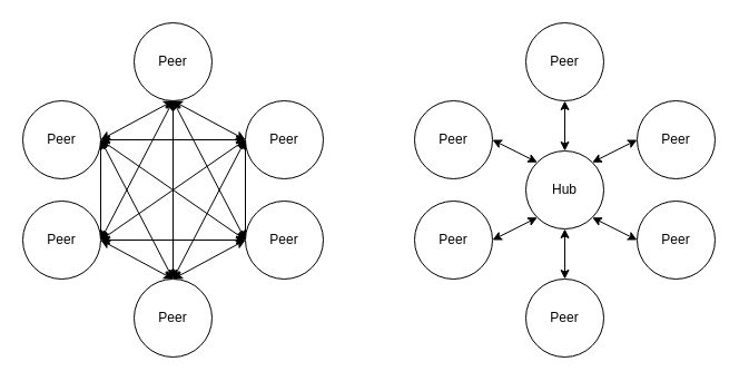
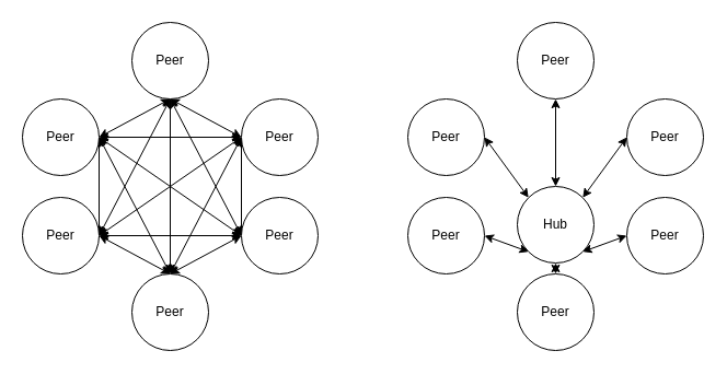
  <mxCell id="0" />
  <mxCell id="1" parent="0" />
  <mxCell id="2" style="edgeStyle=none;rounded=0;orthogonalLoop=1;jettySize=auto;html=1;exitX=0.5;exitY=1;exitDx=0;exitDy=0;entryX=0;entryY=0.5;entryDx=0;entryDy=0;startArrow=classic;startFill=1;" parent="1" source="5" target="19" edge="1"><mxGeometry relative="1" as="geometry" /></mxCell>
  <mxCell id="3" style="rounded=0;orthogonalLoop=1;jettySize=auto;html=1;exitX=0.5;exitY=1;exitDx=0;exitDy=0;entryX=0;entryY=0.5;entryDx=0;entryDy=0;startArrow=classic;startFill=1;" edge="1" parent="1" source="5" target="22"><mxGeometry relative="1" as="geometry" /></mxCell>
  <mxCell id="4" style="edgeStyle=none;rounded=0;orthogonalLoop=1;jettySize=auto;html=1;exitX=0.5;exitY=1;exitDx=0;exitDy=0;" edge="1" parent="1" source="5"><mxGeometry relative="1" as="geometry"><mxPoint x="155" y="250" as="targetPoint" /></mxGeometry></mxCell>
  <mxCell id="5" value="Peer" style="ellipse;whiteSpace=wrap;html=1;aspect=fixed;" parent="1" vertex="1"><mxGeometry x="120" y="20" width="70" height="70" as="geometry" /></mxCell>
  <mxCell id="6" style="edgeStyle=none;rounded=0;orthogonalLoop=1;jettySize=auto;html=1;exitX=0.5;exitY=0;exitDx=0;exitDy=0;entryX=1;entryY=0.5;entryDx=0;entryDy=0;startArrow=classic;startFill=1;" edge="1" parent="1" source="7" target="15"><mxGeometry relative="1" as="geometry" /></mxCell>
  <mxCell id="7" value="Peer" style="ellipse;whiteSpace=wrap;html=1;aspect=fixed;" parent="1" vertex="1"><mxGeometry x="120" y="250" width="70" height="70" as="geometry" /></mxCell>
  <mxCell id="8" style="edgeStyle=none;rounded=0;orthogonalLoop=1;jettySize=auto;html=1;exitX=1;exitY=0.5;exitDx=0;exitDy=0;entryX=0.5;entryY=1;entryDx=0;entryDy=0;startArrow=classic;startFill=1;" parent="1" source="13" target="5" edge="1"><mxGeometry relative="1" as="geometry" /></mxCell>
  <mxCell id="9" style="edgeStyle=none;rounded=0;orthogonalLoop=1;jettySize=auto;html=1;exitX=1;exitY=0.5;exitDx=0;exitDy=0;entryX=0;entryY=0.5;entryDx=0;entryDy=0;startArrow=classic;startFill=1;" parent="1" source="13" target="19" edge="1"><mxGeometry relative="1" as="geometry" /></mxCell>
  <mxCell id="10" style="edgeStyle=none;rounded=0;orthogonalLoop=1;jettySize=auto;html=1;exitX=1;exitY=0.5;exitDx=0;exitDy=0;entryX=0;entryY=0.5;entryDx=0;entryDy=0;startArrow=classic;startFill=1;" parent="1" source="13" target="22" edge="1"><mxGeometry relative="1" as="geometry" /></mxCell>
  <mxCell id="11" style="edgeStyle=none;rounded=0;orthogonalLoop=1;jettySize=auto;html=1;exitX=1;exitY=0.5;exitDx=0;exitDy=0;entryX=0.5;entryY=0;entryDx=0;entryDy=0;startArrow=classic;startFill=1;" parent="1" source="13" target="7" edge="1"><mxGeometry relative="1" as="geometry" /></mxCell>
  <mxCell id="12" style="edgeStyle=none;rounded=0;orthogonalLoop=1;jettySize=auto;html=1;exitX=1;exitY=0.5;exitDx=0;exitDy=0;entryX=1;entryY=0.5;entryDx=0;entryDy=0;startArrow=classic;startFill=1;" parent="1" source="13" target="15" edge="1"><mxGeometry relative="1" as="geometry" /></mxCell>
  <mxCell id="13" value="Peer" style="ellipse;whiteSpace=wrap;html=1;aspect=fixed;" parent="1" vertex="1"><mxGeometry x="20" y="90" width="70" height="70" as="geometry" /></mxCell>
  <mxCell id="14" style="edgeStyle=none;rounded=0;orthogonalLoop=1;jettySize=auto;html=1;exitX=1;exitY=0.5;exitDx=0;exitDy=0;entryX=0.5;entryY=1;entryDx=0;entryDy=0;startArrow=classic;startFill=1;" edge="1" parent="1" source="15" target="5"><mxGeometry relative="1" as="geometry" /></mxCell>
  <mxCell id="15" value="Peer" style="ellipse;whiteSpace=wrap;html=1;aspect=fixed;direction=east;" parent="1" vertex="1"><mxGeometry x="20" y="180" width="70" height="70" as="geometry" /></mxCell>
  <mxCell id="16" style="edgeStyle=none;rounded=0;orthogonalLoop=1;jettySize=auto;html=1;exitX=0;exitY=0.5;exitDx=0;exitDy=0;entryX=0;entryY=0.5;entryDx=0;entryDy=0;startArrow=classic;startFill=1;" edge="1" parent="1" source="19" target="22"><mxGeometry relative="1" as="geometry" /></mxCell>
  <mxCell id="17" style="edgeStyle=none;rounded=0;orthogonalLoop=1;jettySize=auto;html=1;exitX=0;exitY=0.5;exitDx=0;exitDy=0;entryX=0.5;entryY=0;entryDx=0;entryDy=0;startArrow=classic;startFill=1;" edge="1" parent="1" source="19" target="7"><mxGeometry relative="1" as="geometry" /></mxCell>
  <mxCell id="18" style="edgeStyle=none;rounded=0;orthogonalLoop=1;jettySize=auto;html=1;exitX=0;exitY=0.5;exitDx=0;exitDy=0;entryX=1;entryY=0.5;entryDx=0;entryDy=0;startArrow=classic;startFill=1;" edge="1" parent="1" source="19" target="15"><mxGeometry relative="1" as="geometry" /></mxCell>
  <mxCell id="19" value="Peer" style="ellipse;whiteSpace=wrap;html=1;aspect=fixed;" parent="1" vertex="1"><mxGeometry x="220" y="90" width="70" height="70" as="geometry" /></mxCell>
  <mxCell id="20" style="edgeStyle=none;rounded=0;orthogonalLoop=1;jettySize=auto;html=1;exitX=0;exitY=0.5;exitDx=0;exitDy=0;entryX=0.5;entryY=0;entryDx=0;entryDy=0;startArrow=classic;startFill=1;" edge="1" parent="1" source="22" target="7"><mxGeometry relative="1" as="geometry" /></mxCell>
  <mxCell id="21" style="edgeStyle=none;rounded=0;orthogonalLoop=1;jettySize=auto;html=1;exitX=0;exitY=0.5;exitDx=0;exitDy=0;entryX=1;entryY=0.5;entryDx=0;entryDy=0;startArrow=classic;startFill=1;" edge="1" parent="1" source="22" target="15"><mxGeometry relative="1" as="geometry" /></mxCell>
  <mxCell id="22" value="Peer" style="ellipse;whiteSpace=wrap;html=1;aspect=fixed;" parent="1" vertex="1"><mxGeometry x="220" y="180" width="70" height="70" as="geometry" /></mxCell>
  <mxCell id="23" value="Peer" style="ellipse;whiteSpace=wrap;html=1;aspect=fixed;" vertex="1" parent="1"><mxGeometry x="472" y="20" width="70" height="70" as="geometry" /></mxCell>
  <mxCell id="24" value="Peer" style="ellipse;whiteSpace=wrap;html=1;aspect=fixed;" vertex="1" parent="1"><mxGeometry x="472" y="250" width="70" height="70" as="geometry" /></mxCell>
  <mxCell id="25" value="Peer" style="ellipse;whiteSpace=wrap;html=1;aspect=fixed;" vertex="1" parent="1"><mxGeometry x="372" y="90" width="70" height="70" as="geometry" /></mxCell>
  <mxCell id="26" value="Peer" style="ellipse;whiteSpace=wrap;html=1;aspect=fixed;direction=east;" vertex="1" parent="1"><mxGeometry x="372" y="180" width="70" height="70" as="geometry" /></mxCell>
  <mxCell id="27" value="Peer" style="ellipse;whiteSpace=wrap;html=1;aspect=fixed;" vertex="1" parent="1"><mxGeometry x="572" y="90" width="70" height="70" as="geometry" /></mxCell>
  <mxCell id="28" value="Peer" style="ellipse;whiteSpace=wrap;html=1;aspect=fixed;" vertex="1" parent="1"><mxGeometry x="572" y="180" width="70" height="70" as="geometry" /></mxCell>
  <mxCell id="29" style="edgeStyle=none;rounded=0;orthogonalLoop=1;jettySize=auto;html=1;exitX=0.5;exitY=0;exitDx=0;exitDy=0;entryX=0.5;entryY=1;entryDx=0;entryDy=0;startArrow=classic;startFill=1;" edge="1" parent="1" source="35" target="23"><mxGeometry relative="1" as="geometry" /></mxCell>
  <mxCell id="30" style="edgeStyle=none;rounded=0;orthogonalLoop=1;jettySize=auto;html=1;exitX=1;exitY=0;exitDx=0;exitDy=0;entryX=0;entryY=0.5;entryDx=0;entryDy=0;startArrow=classic;startFill=1;" edge="1" parent="1" source="35" target="27"><mxGeometry relative="1" as="geometry" /></mxCell>
  <mxCell id="31" style="edgeStyle=none;rounded=0;orthogonalLoop=1;jettySize=auto;html=1;exitX=1;exitY=1;exitDx=0;exitDy=0;entryX=0;entryY=0.5;entryDx=0;entryDy=0;startArrow=classic;startFill=1;" edge="1" parent="1" source="35" target="28"><mxGeometry relative="1" as="geometry" /></mxCell>
  <mxCell id="32" style="edgeStyle=none;rounded=0;orthogonalLoop=1;jettySize=auto;html=1;exitX=0.5;exitY=1;exitDx=0;exitDy=0;startArrow=classic;startFill=1;" edge="1" parent="1" source="35" target="24"><mxGeometry relative="1" as="geometry" /></mxCell>
  <mxCell id="33" style="edgeStyle=none;rounded=0;orthogonalLoop=1;jettySize=auto;html=1;exitX=0;exitY=1;exitDx=0;exitDy=0;entryX=1;entryY=0.5;entryDx=0;entryDy=0;startArrow=classic;startFill=1;" edge="1" parent="1" source="35" target="26"><mxGeometry relative="1" as="geometry" /></mxCell>
  <mxCell id="34" style="edgeStyle=none;rounded=0;orthogonalLoop=1;jettySize=auto;html=1;exitX=0;exitY=0;exitDx=0;exitDy=0;entryX=1;entryY=0.5;entryDx=0;entryDy=0;startArrow=classic;startFill=1;" edge="1" parent="1" source="35" target="25"><mxGeometry relative="1" as="geometry" /></mxCell>
- <mxCell id="35" value="Hub" style="ellipse;whiteSpace=wrap;html=1;aspect=fixed;direction=east;" vertex="1" parent="1"><mxGeometry x="472" y="135" width="70" height="70" as="geometry" /></mxCell>
+ <mxCell id="35" value="Hub" style="ellipse;whiteSpace=wrap;html=1;aspect=fixed;direction=east;" vertex="1" parent="1"><mxGeometry x="472" y="170" width="70" height="70" as="geometry" /></mxCell>
